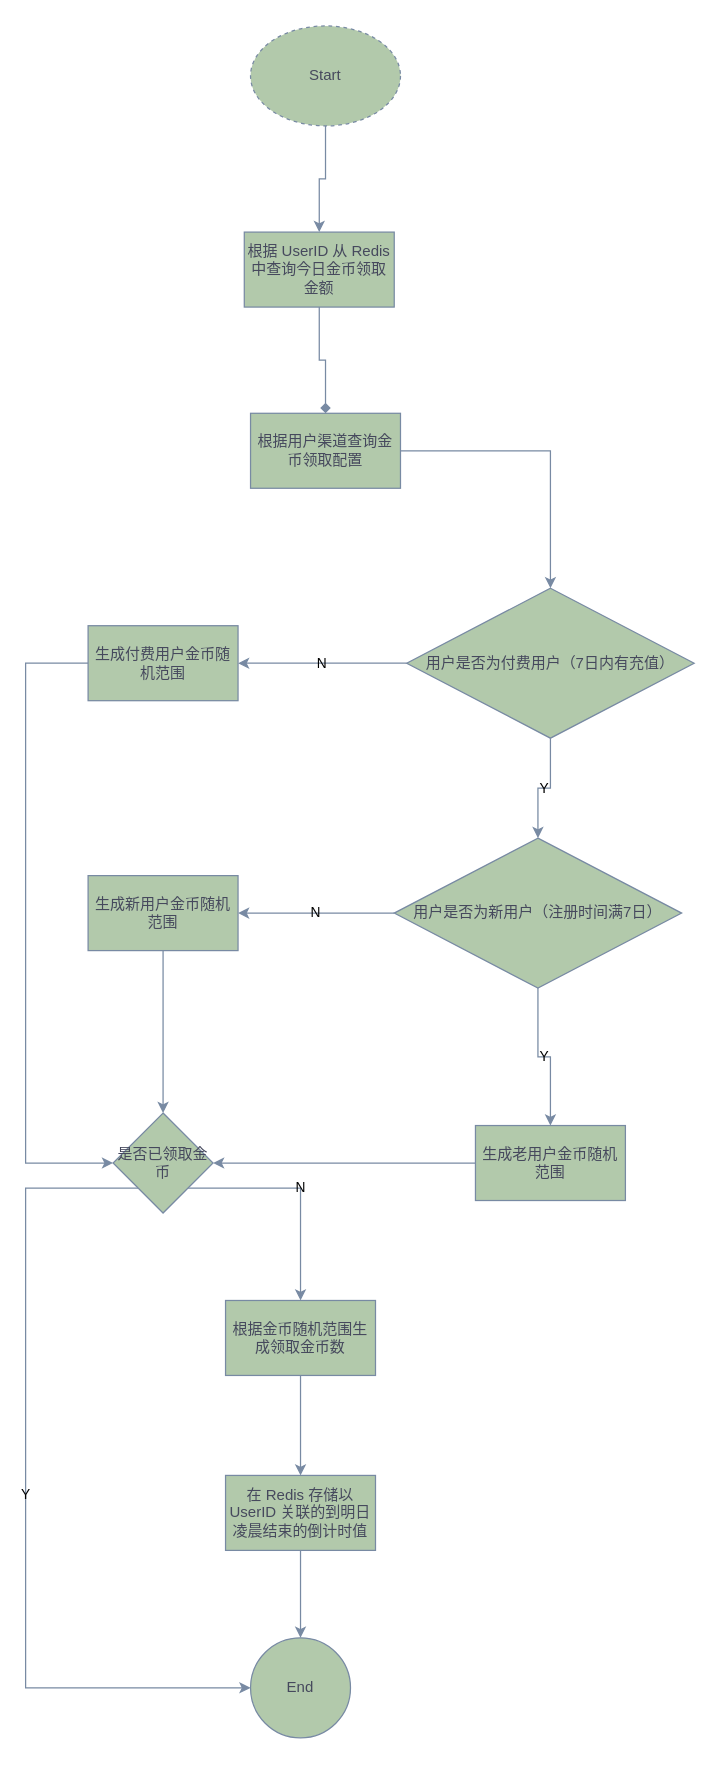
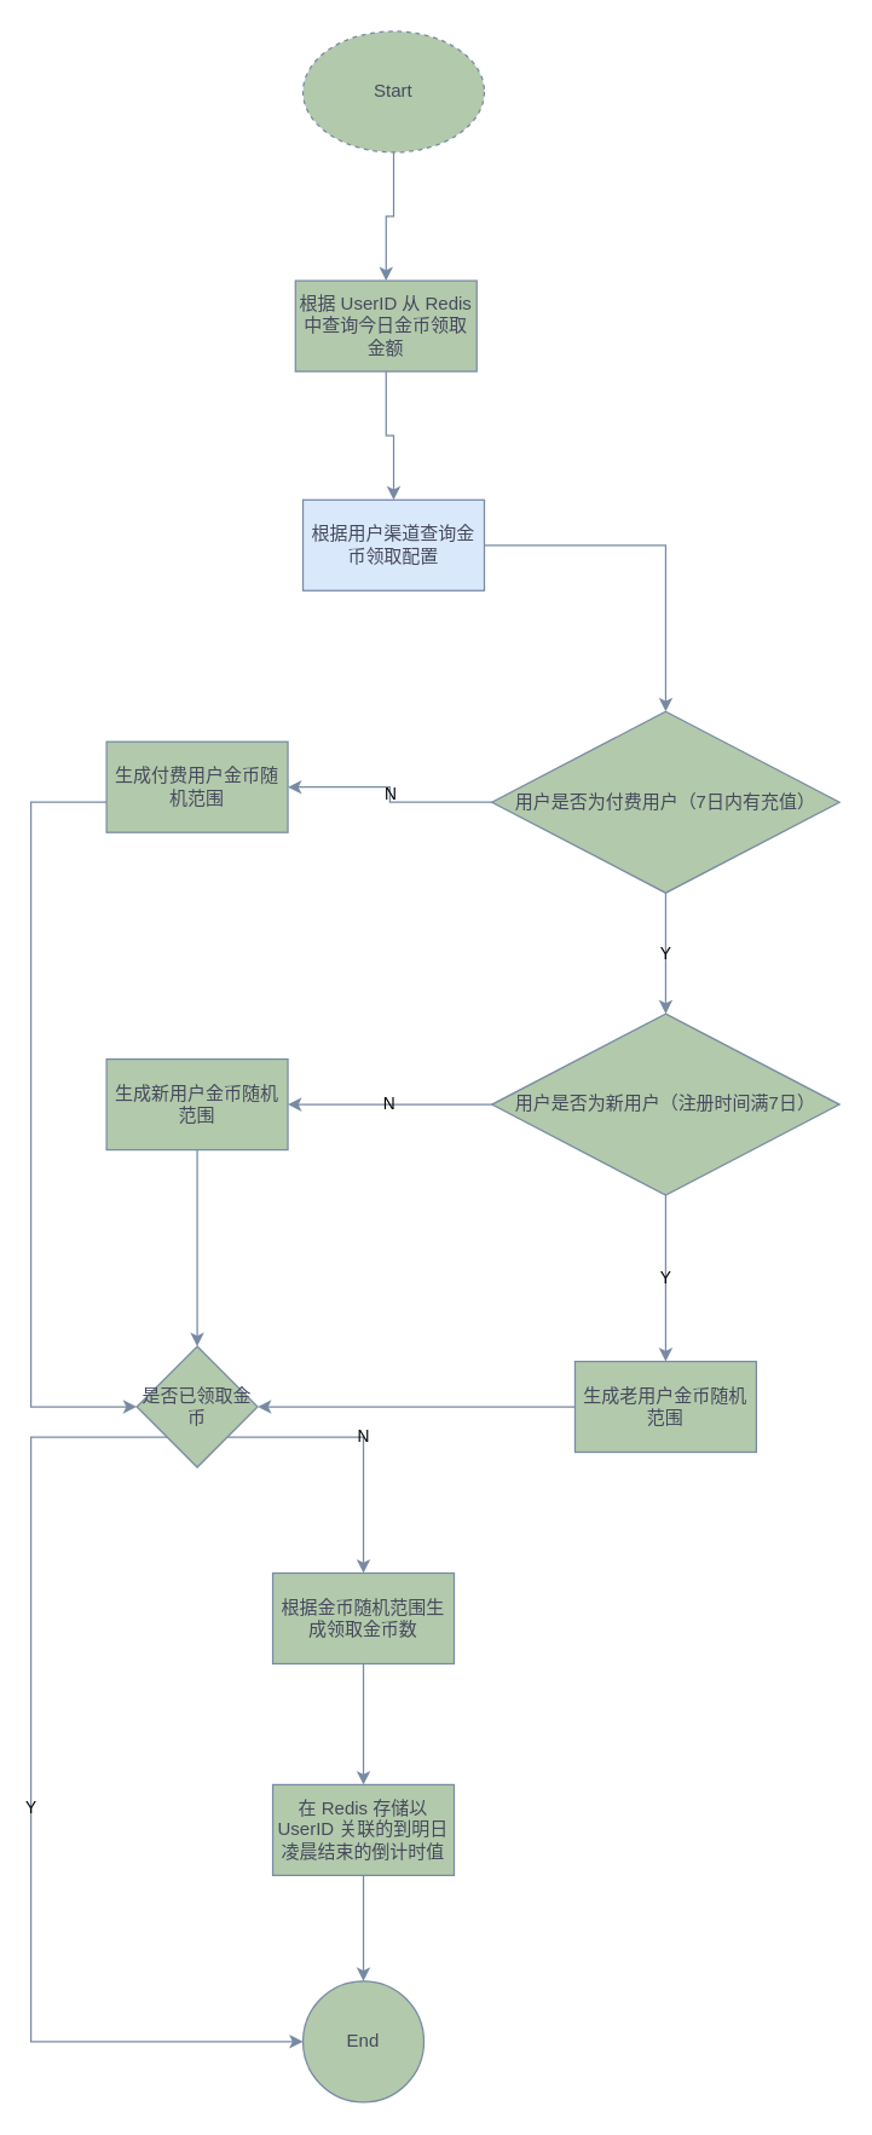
  <mxCell id="0" />
  <mxCell id="1" parent="0" />
  <mxCell id="2" value="" style="edgeStyle=orthogonalEdgeStyle;rounded=0;orthogonalLoop=1;jettySize=auto;html=1;labelBackgroundColor=none;strokeColor=#788AA3;fontColor=default;" edge="1" parent="1" source="3" target="5"><mxGeometry relative="1" as="geometry" /></mxCell>
  <mxCell id="3" value="Start" style="ellipse;whiteSpace=wrap;html=1;labelBackgroundColor=none;fillColor=#B2C9AB;strokeColor=#788AA3;fontColor=#46495D;dashed=1;" vertex="1" parent="1"><mxGeometry x="200" y="20" width="120" height="80" as="geometry" /></mxCell>
- <mxCell id="4" value="" style="edgeStyle=orthogonalEdgeStyle;rounded=0;orthogonalLoop=1;jettySize=auto;html=1;labelBackgroundColor=none;strokeColor=#788AA3;fontColor=default;endArrow=diamond;" edge="1" parent="1" source="5" target="7"><mxGeometry relative="1" as="geometry" /></mxCell>
+ <mxCell id="4" value="" style="edgeStyle=orthogonalEdgeStyle;rounded=0;orthogonalLoop=1;jettySize=auto;html=1;labelBackgroundColor=none;strokeColor=#788AA3;fontColor=default;" edge="1" parent="1" source="5" target="7"><mxGeometry relative="1" as="geometry" /></mxCell>
  <mxCell id="5" value="根据 UserID 从 Redis中查询今日金币领取金额" style="whiteSpace=wrap;html=1;labelBackgroundColor=none;fillColor=#B2C9AB;strokeColor=#788AA3;fontColor=#46495D;" vertex="1" parent="1"><mxGeometry x="195" y="185" width="120" height="60" as="geometry" /></mxCell>
  <mxCell id="6" value="" style="edgeStyle=orthogonalEdgeStyle;rounded=0;orthogonalLoop=1;jettySize=auto;html=1;labelBackgroundColor=none;strokeColor=#788AA3;fontColor=default;" edge="1" parent="1" source="7" target="10"><mxGeometry relative="1" as="geometry" /></mxCell>
- <mxCell id="7" value="根据用户渠道查询金币领取配置" style="whiteSpace=wrap;html=1;labelBackgroundColor=none;fillColor=#B2C9AB;strokeColor=#788AA3;fontColor=#46495D;" vertex="1" parent="1"><mxGeometry x="200" y="330" width="120" height="60" as="geometry" /></mxCell>
+ <mxCell id="7" value="根据用户渠道查询金币领取配置" style="whiteSpace=wrap;html=1;labelBackgroundColor=none;fillColor=#dae8fc;strokeColor=#788AA3;fontColor=#46495D;" vertex="1" parent="1"><mxGeometry x="200" y="330" width="120" height="60" as="geometry" /></mxCell>
  <mxCell id="8" value="Y" style="edgeStyle=orthogonalEdgeStyle;rounded=0;orthogonalLoop=1;jettySize=auto;html=1;labelBackgroundColor=none;strokeColor=#788AA3;fontColor=default;" edge="1" parent="1" source="10" target="13"><mxGeometry relative="1" as="geometry" /></mxCell>
  <mxCell id="9" value="N" style="edgeStyle=orthogonalEdgeStyle;rounded=0;orthogonalLoop=1;jettySize=auto;html=1;labelBackgroundColor=none;strokeColor=#788AA3;fontColor=default;" edge="1" parent="1" source="10" target="15"><mxGeometry relative="1" as="geometry" /></mxCell>
  <mxCell id="10" value="用户是否为付费用户（7日内有充值）" style="rhombus;whiteSpace=wrap;html=1;labelBackgroundColor=none;fillColor=#B2C9AB;strokeColor=#788AA3;fontColor=#46495D;" vertex="1" parent="1"><mxGeometry x="325" y="470" width="230" height="120" as="geometry" /></mxCell>
  <mxCell id="11" value="N" style="edgeStyle=orthogonalEdgeStyle;rounded=0;orthogonalLoop=1;jettySize=auto;html=1;labelBackgroundColor=none;strokeColor=#788AA3;fontColor=default;" edge="1" parent="1" source="13" target="17"><mxGeometry relative="1" as="geometry" /></mxCell>
  <mxCell id="12" value="Y" style="edgeStyle=orthogonalEdgeStyle;rounded=0;orthogonalLoop=1;jettySize=auto;html=1;labelBackgroundColor=none;strokeColor=#788AA3;fontColor=default;" edge="1" parent="1" source="13" target="19"><mxGeometry relative="1" as="geometry" /></mxCell>
- <mxCell id="13" value="用户是否为新用户（注册时间满7日）" style="rhombus;whiteSpace=wrap;html=1;labelBackgroundColor=none;fillColor=#B2C9AB;strokeColor=#788AA3;fontColor=#46495D;" vertex="1" parent="1"><mxGeometry x="315" y="670" width="230" height="120" as="geometry" /></mxCell>
+ <mxCell id="13" value="用户是否为新用户（注册时间满7日）" style="rhombus;whiteSpace=wrap;html=1;labelBackgroundColor=none;fillColor=#B2C9AB;strokeColor=#788AA3;fontColor=#46495D;" vertex="1" parent="1"><mxGeometry x="325" y="670" width="230" height="120" as="geometry" /></mxCell>
  <mxCell id="14" style="edgeStyle=orthogonalEdgeStyle;rounded=0;orthogonalLoop=1;jettySize=auto;html=1;entryX=0;entryY=0.5;entryDx=0;entryDy=0;labelBackgroundColor=none;strokeColor=#788AA3;fontColor=default;" edge="1" parent="1" source="15" target="22"><mxGeometry relative="1" as="geometry"><Array as="points"><mxPoint x="20" y="530" /><mxPoint x="20" y="930" /></Array></mxGeometry></mxCell>
- <mxCell id="15" value="生成付费用户金币随机范围" style="whiteSpace=wrap;html=1;labelBackgroundColor=none;fillColor=#B2C9AB;strokeColor=#788AA3;fontColor=#46495D;" vertex="1" parent="1"><mxGeometry x="70" y="500" width="120" height="60" as="geometry" /></mxCell>
+ <mxCell id="15" value="生成付费用户金币随机范围" style="whiteSpace=wrap;html=1;labelBackgroundColor=none;fillColor=#B2C9AB;strokeColor=#788AA3;fontColor=#46495D;" vertex="1" parent="1"><mxGeometry x="70" y="490" width="120" height="60" as="geometry" /></mxCell>
  <mxCell id="16" style="edgeStyle=orthogonalEdgeStyle;rounded=0;orthogonalLoop=1;jettySize=auto;html=1;entryX=0.5;entryY=0;entryDx=0;entryDy=0;labelBackgroundColor=none;strokeColor=#788AA3;fontColor=default;" edge="1" parent="1" source="17" target="22"><mxGeometry relative="1" as="geometry" /></mxCell>
  <mxCell id="17" value="生成新用户金币随机范围" style="whiteSpace=wrap;html=1;labelBackgroundColor=none;fillColor=#B2C9AB;strokeColor=#788AA3;fontColor=#46495D;" vertex="1" parent="1"><mxGeometry x="70" y="700" width="120" height="60" as="geometry" /></mxCell>
  <mxCell id="18" value="" style="edgeStyle=orthogonalEdgeStyle;rounded=0;orthogonalLoop=1;jettySize=auto;html=1;labelBackgroundColor=none;strokeColor=#788AA3;fontColor=default;" edge="1" parent="1" source="19" target="22"><mxGeometry relative="1" as="geometry" /></mxCell>
  <mxCell id="19" value="生成老用户金币随机范围" style="whiteSpace=wrap;html=1;labelBackgroundColor=none;fillColor=#B2C9AB;strokeColor=#788AA3;fontColor=#46495D;" vertex="1" parent="1"><mxGeometry x="380" y="900" width="120" height="60" as="geometry" /></mxCell>
  <mxCell id="20" value="Y" style="edgeStyle=orthogonalEdgeStyle;rounded=0;orthogonalLoop=1;jettySize=auto;html=1;exitX=0;exitY=1;exitDx=0;exitDy=0;entryX=0;entryY=0.5;entryDx=0;entryDy=0;labelBackgroundColor=none;strokeColor=#788AA3;fontColor=default;" edge="1" parent="1" source="22" target="27"><mxGeometry relative="1" as="geometry"><mxPoint x="20" y="1040" as="targetPoint" /><Array as="points"><mxPoint x="20" y="950" /><mxPoint x="20" y="1350" /></Array></mxGeometry></mxCell>
  <mxCell id="21" value="N" style="edgeStyle=orthogonalEdgeStyle;rounded=0;orthogonalLoop=1;jettySize=auto;html=1;exitX=1;exitY=1;exitDx=0;exitDy=0;entryX=0.5;entryY=0;entryDx=0;entryDy=0;labelBackgroundColor=none;strokeColor=#788AA3;fontColor=default;" edge="1" parent="1" source="22" target="24"><mxGeometry relative="1" as="geometry"><mxPoint x="250" y="1040" as="targetPoint" /><Array as="points"><mxPoint x="240" y="950" /><mxPoint x="240" y="1040" /></Array></mxGeometry></mxCell>
  <mxCell id="22" value="是否已领取金币" style="rhombus;whiteSpace=wrap;html=1;labelBackgroundColor=none;fillColor=#B2C9AB;strokeColor=#788AA3;fontColor=#46495D;" vertex="1" parent="1"><mxGeometry x="90" y="890" width="80" height="80" as="geometry" /></mxCell>
  <mxCell id="23" value="" style="edgeStyle=orthogonalEdgeStyle;rounded=0;orthogonalLoop=1;jettySize=auto;html=1;labelBackgroundColor=none;strokeColor=#788AA3;fontColor=default;" edge="1" parent="1" source="24" target="26"><mxGeometry relative="1" as="geometry" /></mxCell>
  <mxCell id="24" value="根据金币随机范围生成领取金币数" style="whiteSpace=wrap;html=1;labelBackgroundColor=none;fillColor=#B2C9AB;strokeColor=#788AA3;fontColor=#46495D;" vertex="1" parent="1"><mxGeometry x="180" y="1040" width="120" height="60" as="geometry" /></mxCell>
  <mxCell id="25" value="" style="edgeStyle=orthogonalEdgeStyle;rounded=0;orthogonalLoop=1;jettySize=auto;html=1;labelBackgroundColor=none;strokeColor=#788AA3;fontColor=default;" edge="1" parent="1" source="26" target="27"><mxGeometry relative="1" as="geometry" /></mxCell>
  <mxCell id="26" value="在 Redis 存储以 UserID 关联的到明日凌晨结束的倒计时值" style="whiteSpace=wrap;html=1;labelBackgroundColor=none;fillColor=#B2C9AB;strokeColor=#788AA3;fontColor=#46495D;" vertex="1" parent="1"><mxGeometry x="180" y="1180" width="120" height="60" as="geometry" /></mxCell>
  <mxCell id="27" value="End" style="ellipse;whiteSpace=wrap;html=1;labelBackgroundColor=none;fillColor=#B2C9AB;strokeColor=#788AA3;fontColor=#46495D;" vertex="1" parent="1"><mxGeometry x="200" y="1310" width="80" height="80" as="geometry" /></mxCell>
